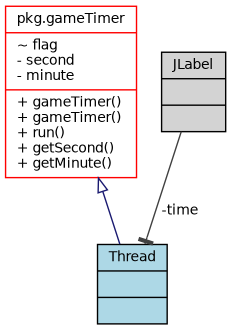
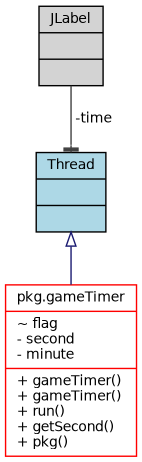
  digraph {
    node [color=black fontname=Helvetica fontsize=10 shape=record style=filled]
    edge [fontname=Helvetica fontsize=10 labelfontname=Helvetica labelfontsize=10 style=solid]
-   n1 [color=red fillcolor=white fontcolor=black height=0.2 label="{pkg.gameTimer\n|~ flag\l- second\l- minute\l|+ gameTimer()\l+ gameTimer()\l+ run()\l+ getSecond()\l+ getMinute()\l}" width=0.4]
+   n1 [color=red fillcolor=white fontcolor=black height=0.2 label="{pkg.gameTimer\n|~ flag\l- second\l- minute\l|+ gameTimer()\l+ gameTimer()\l+ run()\l+ getSecond()\l+ pkg()\l}" width=0.4]
    n2 [fillcolor=lightblue height=0.2 label="{Thread\n||}" width=0.4]
    n3 [fillcolor=lightgrey height=0.2 label="{JLabel\n||}" width=0.4]
-   n1 -> n2 [arrowtail=onormal color=midnightblue dir=back]
+   n2 -> n1 [arrowtail=onormal color=midnightblue dir=back]
    n3 -> n2 [arrowhead=tee color=grey25 label=" -time"]
  }
